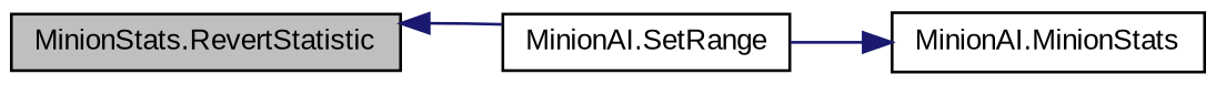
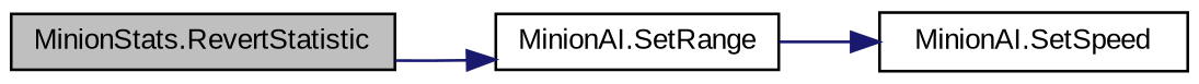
  digraph {
    fontname="Liberation Sans"
    rankdir=LR
    node [color=black fontname="Liberation Sans" fontsize=10 shape=record]
    edge [color=midnightblue fontname="Liberation Sans" fontsize=10 labelfontname=Helvetica labelfontsize=10 style=solid]
    n1 [fillcolor=grey75 fontcolor=black height=0.2 label="MinionStats.RevertStatistic" style=filled width=0.4]
    n2 [height=0.2 label="MinionAI.SetRange" width=0.4]
-   n3 [height=0.2 label="MinionAI.MinionStats" width=0.4]
-   n2 -> n1
+   n3 [height=0.2 label="MinionAI.SetSpeed" width=0.4]
+   n1 -> n2
    n2 -> n3
  }
